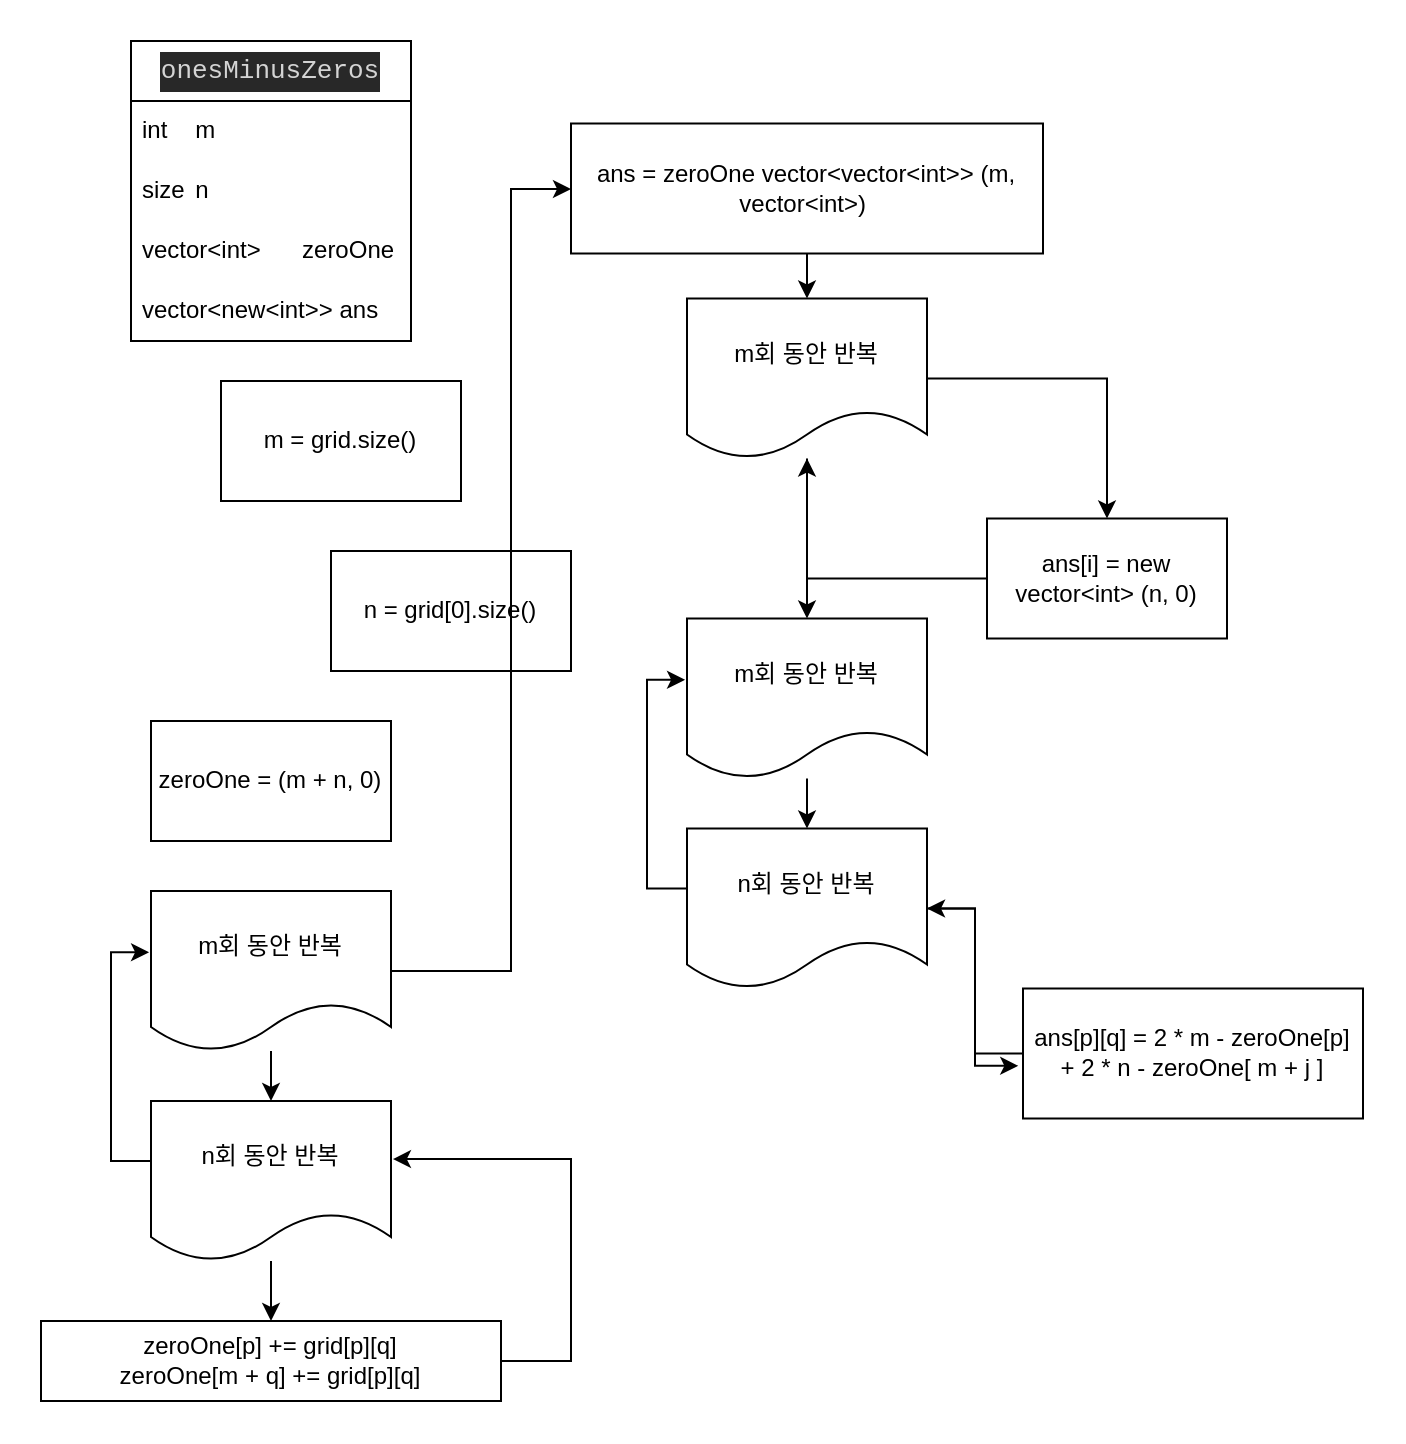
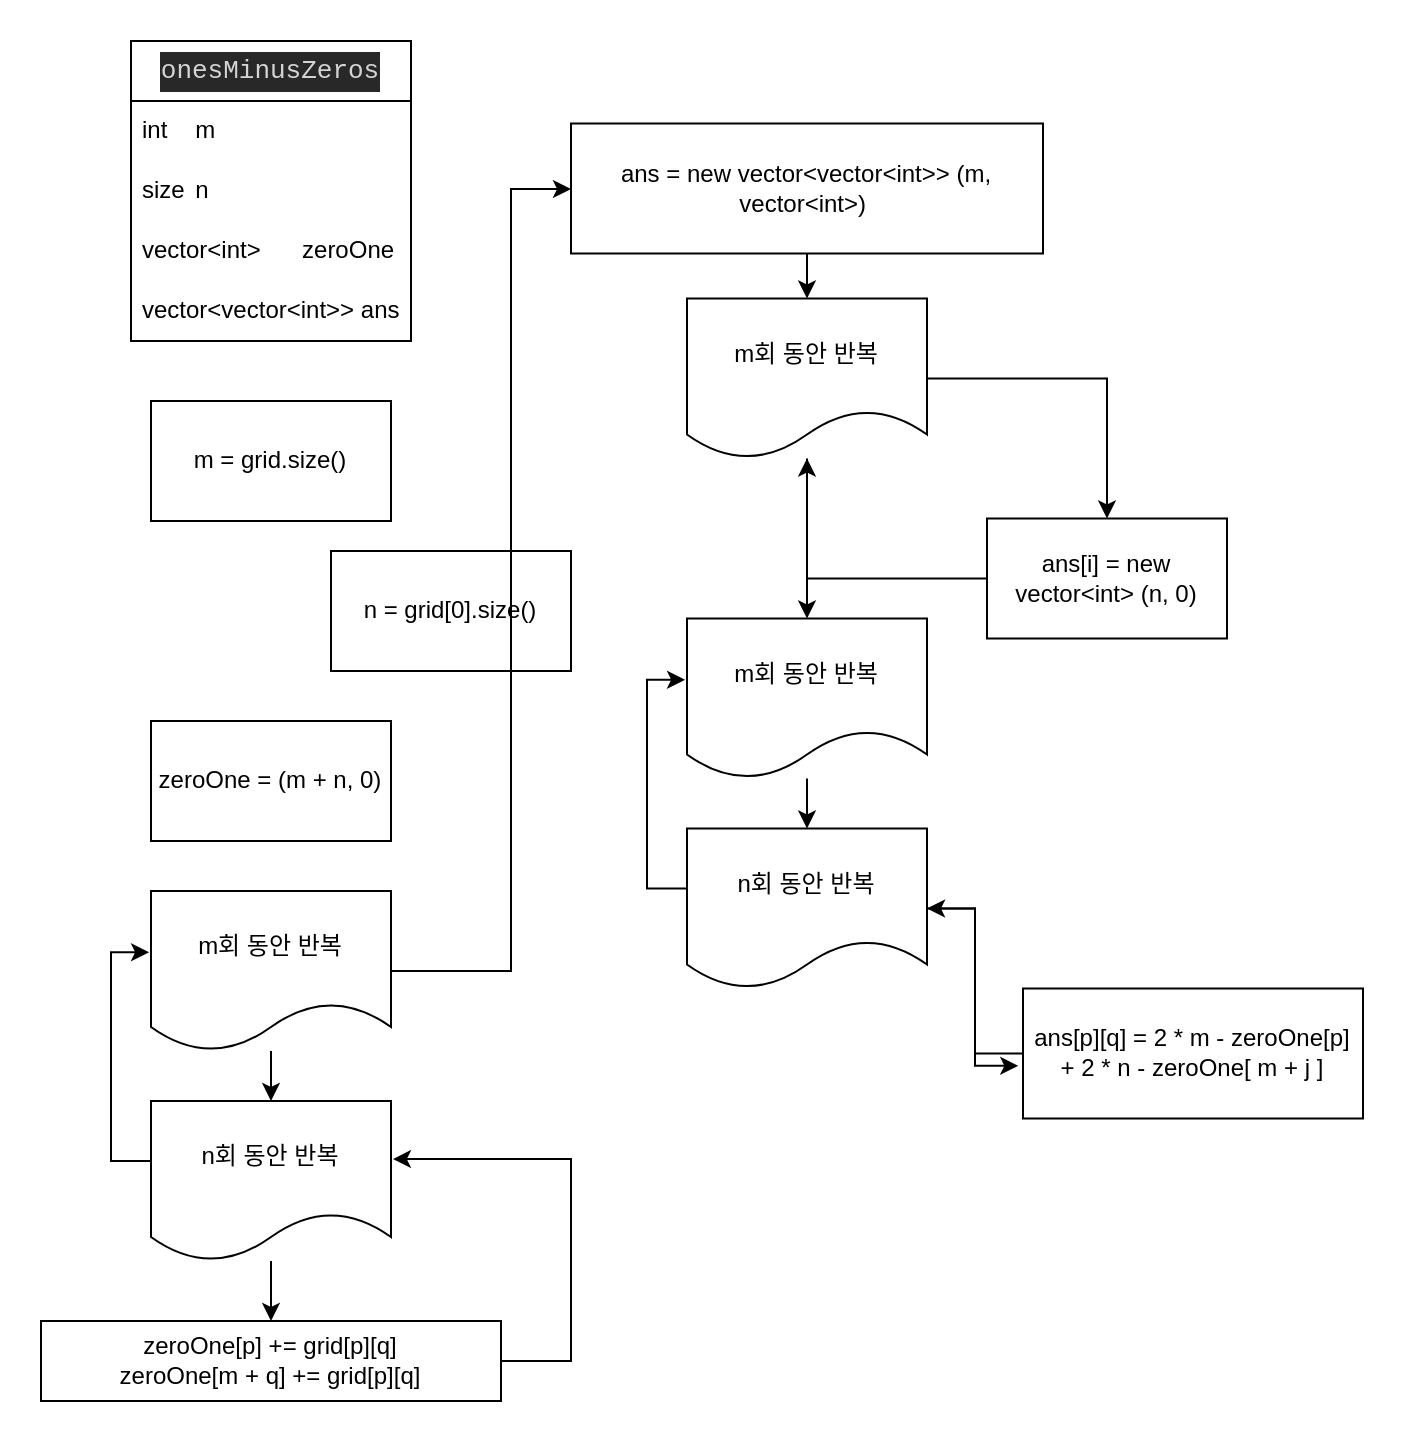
  <mxCell id="0" />
  <mxCell id="1" parent="0" />
- <mxCell id="2" value="m =&amp;nbsp;grid.size()" style="whiteSpace=wrap;html=1;" vertex="1" parent="1"><mxGeometry x="110" y="190" width="120" height="60" as="geometry" /></mxCell>
+ <mxCell id="2" value="m =&amp;nbsp;grid.size()" style="whiteSpace=wrap;html=1;" vertex="1" parent="1"><mxGeometry x="75" y="200" width="120" height="60" as="geometry" /></mxCell>
  <mxCell id="3" value="&lt;div style=&quot;color: rgb(212, 212, 212); background-color: rgb(40, 40, 40); font-family: Menlo, Monaco, &amp;quot;Courier New&amp;quot;, monospace; font-size: 13px; line-height: 20px;&quot;&gt;onesMinusZeros&lt;/div&gt;" style="swimlane;fontStyle=0;childLayout=stackLayout;horizontal=1;startSize=30;horizontalStack=0;resizeParent=1;resizeParentMax=0;resizeLast=0;collapsible=1;marginBottom=0;whiteSpace=wrap;html=1;" vertex="1" parent="1"><mxGeometry x="65" y="20" width="140" height="150" as="geometry" /></mxCell>
  <mxCell id="4" value="int&lt;span style=&quot;white-space: pre;&quot;&gt;&#09;&lt;/span&gt;m&lt;br&gt;" style="text;strokeColor=none;fillColor=none;align=left;verticalAlign=middle;spacingLeft=4;spacingRight=4;overflow=hidden;points=[[0,0.5],[1,0.5]];portConstraint=eastwest;rotatable=0;whiteSpace=wrap;html=1;" vertex="1" parent="3"><mxGeometry y="30" width="140" height="30" as="geometry" /></mxCell>
  <mxCell id="5" value="size&lt;span style=&quot;white-space: pre;&quot;&gt;&#09;&lt;/span&gt;n" style="text;strokeColor=none;fillColor=none;align=left;verticalAlign=middle;spacingLeft=4;spacingRight=4;overflow=hidden;points=[[0,0.5],[1,0.5]];portConstraint=eastwest;rotatable=0;whiteSpace=wrap;html=1;" vertex="1" parent="3"><mxGeometry y="60" width="140" height="30" as="geometry" /></mxCell>
  <mxCell id="6" value="vector&amp;lt;int&amp;gt;&lt;span style=&quot;white-space: pre;&quot;&gt;&#09;&lt;/span&gt;zeroOne" style="text;strokeColor=none;fillColor=none;align=left;verticalAlign=middle;spacingLeft=4;spacingRight=4;overflow=hidden;points=[[0,0.5],[1,0.5]];portConstraint=eastwest;rotatable=0;whiteSpace=wrap;html=1;" vertex="1" parent="3"><mxGeometry y="90" width="140" height="30" as="geometry" /></mxCell>
- <mxCell id="7" value="vector&amp;lt;new&amp;lt;int&amp;gt;&amp;gt; ans" style="text;strokeColor=none;fillColor=none;align=left;verticalAlign=middle;spacingLeft=4;spacingRight=4;overflow=hidden;points=[[0,0.5],[1,0.5]];portConstraint=eastwest;rotatable=0;whiteSpace=wrap;html=1;" vertex="1" parent="3"><mxGeometry y="120" width="140" height="30" as="geometry" /></mxCell>
+ <mxCell id="7" value="vector&amp;lt;vector&amp;lt;int&amp;gt;&amp;gt; ans" style="text;strokeColor=none;fillColor=none;align=left;verticalAlign=middle;spacingLeft=4;spacingRight=4;overflow=hidden;points=[[0,0.5],[1,0.5]];portConstraint=eastwest;rotatable=0;whiteSpace=wrap;html=1;" vertex="1" parent="3"><mxGeometry y="120" width="140" height="30" as="geometry" /></mxCell>
  <mxCell id="8" value="n = grid[0].size()" style="whiteSpace=wrap;html=1;" vertex="1" parent="1"><mxGeometry x="165" y="275" width="120" height="60" as="geometry" /></mxCell>
  <mxCell id="9" value="zeroOne = (m + n, 0)" style="whiteSpace=wrap;html=1;" vertex="1" parent="1"><mxGeometry x="75" y="360" width="120" height="60" as="geometry" /></mxCell>
  <mxCell id="10" value="" style="edgeStyle=orthogonalEdgeStyle;rounded=0;orthogonalLoop=1;jettySize=auto;html=1;" edge="1" parent="1" source="12" target="14"><mxGeometry relative="1" as="geometry" /></mxCell>
  <mxCell id="11" value="" style="edgeStyle=orthogonalEdgeStyle;rounded=0;orthogonalLoop=1;jettySize=auto;html=1;" edge="1" parent="1" source="12" target="19"><mxGeometry relative="1" as="geometry"><Array as="points"><mxPoint x="255" y="485" /><mxPoint x="255" y="94" /></Array></mxGeometry></mxCell>
  <mxCell id="12" value="m회 동안 반복" style="shape=document;whiteSpace=wrap;html=1;boundedLbl=1;" vertex="1" parent="1"><mxGeometry x="75" y="445" width="120" height="80" as="geometry" /></mxCell>
  <mxCell id="13" value="" style="edgeStyle=orthogonalEdgeStyle;rounded=0;orthogonalLoop=1;jettySize=auto;html=1;" edge="1" parent="1" source="14" target="16"><mxGeometry relative="1" as="geometry" /></mxCell>
  <mxCell id="14" value="n회 동안 반복" style="shape=document;whiteSpace=wrap;html=1;boundedLbl=1;" vertex="1" parent="1"><mxGeometry x="75" y="550" width="120" height="80" as="geometry" /></mxCell>
  <mxCell id="15" style="edgeStyle=orthogonalEdgeStyle;rounded=0;orthogonalLoop=1;jettySize=auto;html=1;entryX=1.008;entryY=0.363;entryDx=0;entryDy=0;entryPerimeter=0;" edge="1" parent="1" source="16" target="14"><mxGeometry relative="1" as="geometry"><mxPoint x="275" y="580" as="targetPoint" /><Array as="points"><mxPoint x="285" y="680" /><mxPoint x="285" y="579" /></Array></mxGeometry></mxCell>
  <mxCell id="16" value="zeroOne[p] += grid[p][q]&lt;br&gt;zeroOne[m + q] += grid[p][q]" style="whiteSpace=wrap;html=1;" vertex="1" parent="1"><mxGeometry x="20" y="660" width="230" height="40" as="geometry" /></mxCell>
  <mxCell id="17" style="edgeStyle=orthogonalEdgeStyle;rounded=0;orthogonalLoop=1;jettySize=auto;html=1;entryX=-0.008;entryY=0.383;entryDx=0;entryDy=0;entryPerimeter=0;" edge="1" parent="1" source="14" target="12"><mxGeometry relative="1" as="geometry"><Array as="points"><mxPoint x="55" y="580" /><mxPoint x="55" y="476" /></Array></mxGeometry></mxCell>
  <mxCell id="18" style="edgeStyle=orthogonalEdgeStyle;rounded=0;orthogonalLoop=1;jettySize=auto;html=1;" edge="1" parent="1" source="19" target="22"><mxGeometry relative="1" as="geometry" /></mxCell>
- <mxCell id="19" value="ans = zeroOne vector&amp;lt;vector&amp;lt;int&amp;gt;&amp;gt; (m, vector&amp;lt;int&amp;gt;)&amp;nbsp;" style="whiteSpace=wrap;html=1;" vertex="1" parent="1"><mxGeometry x="285" y="61.25" width="236" height="65" as="geometry" /></mxCell>
+ <mxCell id="19" value="ans = new vector&amp;lt;vector&amp;lt;int&amp;gt;&amp;gt; (m, vector&amp;lt;int&amp;gt;)&amp;nbsp;" style="whiteSpace=wrap;html=1;" vertex="1" parent="1"><mxGeometry x="285" y="61.25" width="236" height="65" as="geometry" /></mxCell>
  <mxCell id="20" value="" style="edgeStyle=orthogonalEdgeStyle;rounded=0;orthogonalLoop=1;jettySize=auto;html=1;" edge="1" parent="1" source="22" target="24"><mxGeometry relative="1" as="geometry" /></mxCell>
  <mxCell id="21" value="" style="edgeStyle=orthogonalEdgeStyle;rounded=0;orthogonalLoop=1;jettySize=auto;html=1;entryX=0.5;entryY=0;entryDx=0;entryDy=0;" edge="1" parent="1" source="22" target="26"><mxGeometry relative="1" as="geometry"><mxPoint x="403" y="318.75" as="targetPoint" /></mxGeometry></mxCell>
  <mxCell id="22" value="m회 동안 반복" style="shape=document;whiteSpace=wrap;html=1;boundedLbl=1;" vertex="1" parent="1"><mxGeometry x="343" y="148.75" width="120" height="80" as="geometry" /></mxCell>
  <mxCell id="23" style="edgeStyle=orthogonalEdgeStyle;rounded=0;orthogonalLoop=1;jettySize=auto;html=1;" edge="1" parent="1" source="24" target="22"><mxGeometry relative="1" as="geometry" /></mxCell>
  <mxCell id="24" value="ans[i] = new vector&amp;lt;int&amp;gt; (n, 0)" style="whiteSpace=wrap;html=1;" vertex="1" parent="1"><mxGeometry x="493" y="258.75" width="120" height="60" as="geometry" /></mxCell>
  <mxCell id="25" value="" style="edgeStyle=orthogonalEdgeStyle;rounded=0;orthogonalLoop=1;jettySize=auto;html=1;" edge="1" parent="1" source="26" target="27"><mxGeometry relative="1" as="geometry" /></mxCell>
  <mxCell id="26" value="m회 동안 반복" style="shape=document;whiteSpace=wrap;html=1;boundedLbl=1;" vertex="1" parent="1"><mxGeometry x="343" y="308.75" width="120" height="80" as="geometry" /></mxCell>
  <mxCell id="27" value="n회 동안 반복" style="shape=document;whiteSpace=wrap;html=1;boundedLbl=1;" vertex="1" parent="1"><mxGeometry x="343" y="413.75" width="120" height="80" as="geometry" /></mxCell>
  <mxCell id="28" style="edgeStyle=orthogonalEdgeStyle;rounded=0;orthogonalLoop=1;jettySize=auto;html=1;entryX=-0.008;entryY=0.383;entryDx=0;entryDy=0;entryPerimeter=0;" edge="1" parent="1" source="27" target="26"><mxGeometry relative="1" as="geometry"><Array as="points"><mxPoint x="323" y="443.75" /><mxPoint x="323" y="339.75" /></Array></mxGeometry></mxCell>
  <mxCell id="29" style="edgeStyle=orthogonalEdgeStyle;rounded=0;orthogonalLoop=1;jettySize=auto;html=1;entryX=1;entryY=0.5;entryDx=0;entryDy=0;" edge="1" parent="1" source="30" target="27"><mxGeometry relative="1" as="geometry" /></mxCell>
  <mxCell id="30" value="ans[p][q] = 2 * m - zeroOne[p]&lt;br&gt;+ 2 * n - zeroOne[ m + j ]" style="whiteSpace=wrap;html=1;" vertex="1" parent="1"><mxGeometry x="511" y="493.75" width="170" height="65" as="geometry" /></mxCell>
  <mxCell id="31" style="edgeStyle=orthogonalEdgeStyle;rounded=0;orthogonalLoop=1;jettySize=auto;html=1;entryX=-0.014;entryY=0.595;entryDx=0;entryDy=0;entryPerimeter=0;" edge="1" parent="1" source="27" target="30"><mxGeometry relative="1" as="geometry" /></mxCell>
